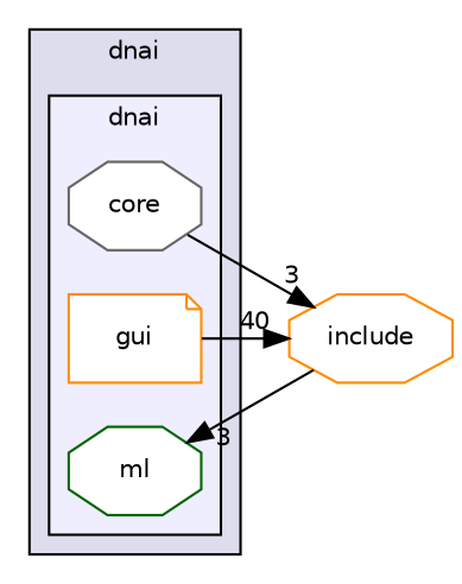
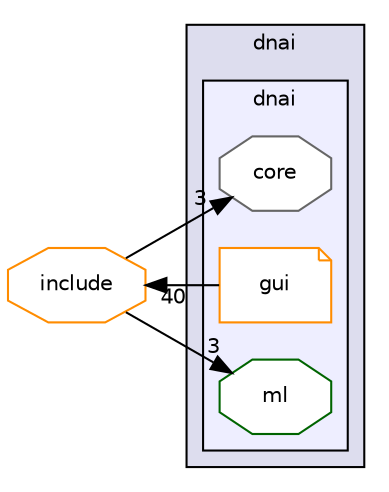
  digraph {
    compound=true
    rankdir=LR
    node [color=darkorange fillcolor=white fontname=Helvetica fontsize=10 shape=octagon style=filled]
    edge [headlabel=3 labeldistance=1.5 labelfontname=Helvetica labelfontsize=10]
    n1 [color=gray40 label=core]
    n2 [label=gui shape=note]
    n3 [color=darkgreen label=ml]
    n4 [label=include]
    subgraph cluster_1 {
      bgcolor="#ddddee"
      fontname=Helvetica
      fontsize=10
      label=dnai
      pencolor=black
      subgraph cluster_2 {
        bgcolor="#eeeeff"
        fontname=Helvetica
        fontsize=10
        label=dnai
        pencolor=black
        n1
        n2
        n3
      }
    }
-   n1 -> n4
+   n4 -> n1
    n2 -> n4 [headlabel=40]
    n4 -> n3
  }
